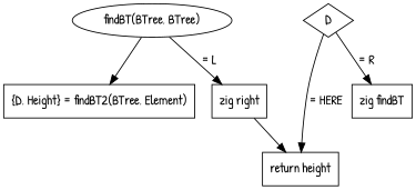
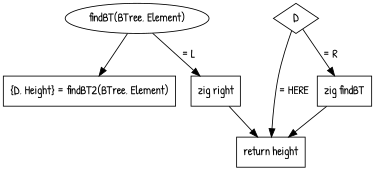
  digraph {
    fontname="Patrick Hand"
    node [fontname="Patrick Hand" shape=box]
    edge [fontname="Patrick Hand"]
-   n1 [label="findBT(BTree, BTree)" shape=ellipse]
+   n1 [label="findBT(BTree, Element)" shape=ellipse]
    n2 [label="{D, Height} = findBT2(BTree, Element)"]
    n3 [label="zig right"]
    n4 [label=D shape=diamond]
    n5 [label="return height"]
    n6 [label="zig findBT"]
    n1 -> n2
    n1 -> n3 [label="= L"]
    n3 -> n5
    n4 -> n5 [label="= HERE"]
    n4 -> n6 [label="= R"]
+   n6 -> n5
  }
